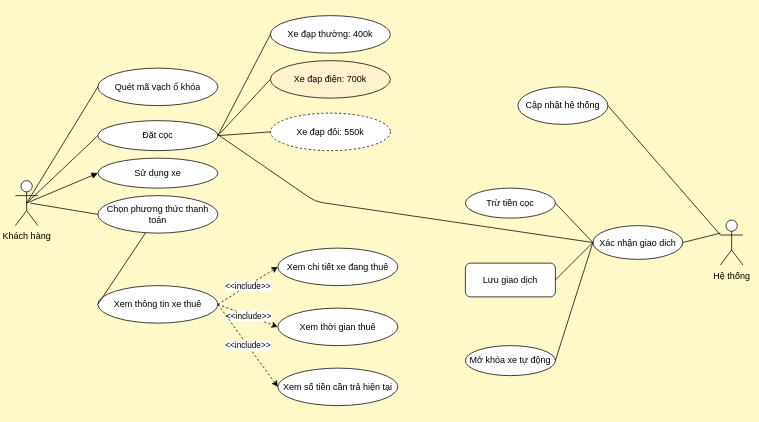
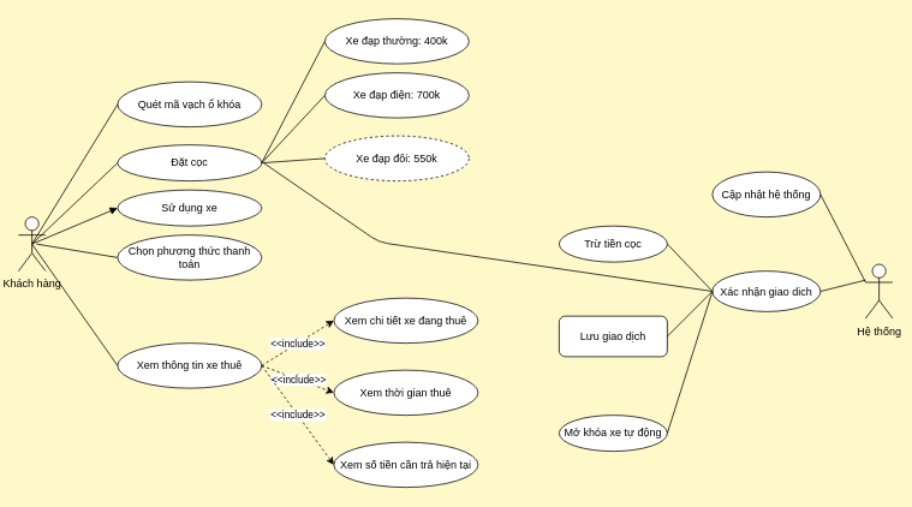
  <mxCell id="0" />
  <mxCell id="1" parent="0" />
  <mxCell id="2" value="Khách hàng" style="shape=umlActor;verticalLabelPosition=bottom;verticalAlign=top;html=1;outlineConnect=0;" parent="1" vertex="1"><mxGeometry x="20" y="240" width="30" height="60" as="geometry" /></mxCell>
  <mxCell id="3" value="Chọn phương thức thanh toán" style="ellipse;whiteSpace=wrap;html=1;" parent="1" vertex="1"><mxGeometry x="130" y="260" width="160" height="50" as="geometry" /></mxCell>
  <mxCell id="4" value="Sử dụng xe" style="ellipse;whiteSpace=wrap;html=1;" parent="1" vertex="1"><mxGeometry x="130" y="210" width="160" height="40" as="geometry" /></mxCell>
  <mxCell id="5" value="Quét mã vạch ổ khóa" style="ellipse;whiteSpace=wrap;html=1;" parent="1" vertex="1"><mxGeometry x="130" y="90" width="160" height="50" as="geometry" /></mxCell>
  <mxCell id="6" value="Đặt cọc" style="ellipse;whiteSpace=wrap;html=1;" parent="1" vertex="1"><mxGeometry x="130" y="160" width="160" height="40" as="geometry" /></mxCell>
  <mxCell id="7" value="Xem thông tin xe thuê" style="ellipse;whiteSpace=wrap;html=1;" parent="1" vertex="1"><mxGeometry x="130" y="380" width="160" height="50" as="geometry" /></mxCell>
  <mxCell id="8" value="Xem chi tiết xe đang thuê" style="ellipse;whiteSpace=wrap;html=1;" parent="1" vertex="1"><mxGeometry x="370" y="330" width="160" height="50" as="geometry" /></mxCell>
  <mxCell id="9" value="Xem thời gian thuê" style="ellipse;whiteSpace=wrap;html=1;" parent="1" vertex="1"><mxGeometry x="370" y="410" width="160" height="50" as="geometry" /></mxCell>
  <mxCell id="10" value="Xem số tiền cần trả hiện tại" style="ellipse;whiteSpace=wrap;html=1;" parent="1" vertex="1"><mxGeometry x="370" y="490" width="160" height="50" as="geometry" /></mxCell>
  <mxCell id="11" value="Xe đạp thường: 400k" style="ellipse;whiteSpace=wrap;html=1;" parent="1" vertex="1"><mxGeometry x="360" y="20" width="160" height="50" as="geometry" /></mxCell>
- <mxCell id="12" value="Xe đạp điện: 700k" style="ellipse;whiteSpace=wrap;html=1;fillColor=#fff2cc;" parent="1" vertex="1"><mxGeometry x="360" y="80" width="160" height="50" as="geometry" /></mxCell>
+ <mxCell id="12" value="Xe đạp điện: 700k" style="ellipse;whiteSpace=wrap;html=1;" parent="1" vertex="1"><mxGeometry x="360" y="80" width="160" height="50" as="geometry" /></mxCell>
  <mxCell id="13" value="Xe đạp đôi: 550k" style="ellipse;whiteSpace=wrap;html=1;dashed=1;" parent="1" vertex="1"><mxGeometry x="360" y="150" width="160" height="50" as="geometry" /></mxCell>
  <mxCell id="14" value="" style="endArrow=none;html=1;shadow=0;exitX=0.5;exitY=0.5;exitDx=0;exitDy=0;exitPerimeter=0;entryX=0;entryY=0.5;entryDx=0;entryDy=0;" edge="1" parent="1" source="2" target="5"><mxGeometry width="50" height="50" relative="1" as="geometry"><mxPoint x="400" y="370" as="sourcePoint" /><mxPoint x="450" y="320" as="targetPoint" /></mxGeometry></mxCell>
  <mxCell id="15" value="" style="endArrow=block;html=1;shadow=0;exitX=0.5;exitY=0.5;exitDx=0;exitDy=0;exitPerimeter=0;entryX=0;entryY=0.5;entryDx=0;entryDy=0;" edge="1" parent="1" source="2" target="4"><mxGeometry width="50" height="50" relative="1" as="geometry"><mxPoint x="400" y="370" as="sourcePoint" /><mxPoint x="450" y="320" as="targetPoint" /></mxGeometry></mxCell>
  <mxCell id="16" value="" style="endArrow=none;html=1;shadow=0;entryX=0;entryY=0.5;entryDx=0;entryDy=0;" edge="1" parent="1" target="3"><mxGeometry width="50" height="50" relative="1" as="geometry"><mxPoint x="40" y="270" as="sourcePoint" /><mxPoint x="450" y="320" as="targetPoint" /></mxGeometry></mxCell>
- <mxCell id="17" value="" style="endArrow=none;html=1;shadow=0;exitX=0;exitY=0.5;exitDx=0;exitDy=0;" edge="1" parent="1" source="7" target="3"><mxGeometry width="50" height="50" relative="1" as="geometry"><mxPoint x="400" y="370" as="sourcePoint" /><mxPoint x="50" y="220" as="targetPoint" /></mxGeometry></mxCell>
+ <mxCell id="17" value="" style="endArrow=none;html=1;shadow=0;exitX=0;exitY=0.5;exitDx=0;exitDy=0;entryX=0.5;entryY=0.5;entryDx=0;entryDy=0;entryPerimeter=0;" edge="1" parent="1" source="7" target="2"><mxGeometry width="50" height="50" relative="1" as="geometry"><mxPoint x="400" y="370" as="sourcePoint" /><mxPoint x="50" y="220" as="targetPoint" /></mxGeometry></mxCell>
  <mxCell id="18" value="" style="endArrow=none;html=1;shadow=0;exitX=0.5;exitY=0.5;exitDx=0;exitDy=0;entryX=0;entryY=0.5;entryDx=0;entryDy=0;exitPerimeter=0;" edge="1" parent="1" source="2" target="6"><mxGeometry width="50" height="50" relative="1" as="geometry"><mxPoint x="400" y="370" as="sourcePoint" /><mxPoint x="450" y="320" as="targetPoint" /></mxGeometry></mxCell>
  <mxCell id="19" value="Label" style="endArrow=classic;html=1;shadow=0;sketch=0;dashed=1;exitX=1;exitY=0.5;exitDx=0;exitDy=0;entryX=0;entryY=0.5;entryDx=0;entryDy=0;" edge="1" parent="1" source="7" target="9"><mxGeometry relative="1" as="geometry"><mxPoint x="320" y="30" as="sourcePoint" /><mxPoint x="520" as="targetPoint" y="-70" /></mxGeometry></mxCell>
  <mxCell id="20" value="&amp;lt;&amp;lt;include&amp;gt;&amp;gt;" style="edgeLabel;resizable=0;html=1;align=center;verticalAlign=middle;" connectable="0" vertex="1" parent="19"><mxGeometry relative="1" as="geometry" /></mxCell>
  <mxCell id="21" value="Label" style="endArrow=classic;html=1;shadow=0;sketch=0;dashed=1;exitX=1;exitY=0.5;exitDx=0;exitDy=0;entryX=0;entryY=0.5;entryDx=0;entryDy=0;" edge="1" parent="1" source="7" target="10"><mxGeometry relative="1" as="geometry"><mxPoint x="350" y="70" as="sourcePoint" /><mxPoint x="550" y="-30" as="targetPoint" /></mxGeometry></mxCell>
  <mxCell id="22" value="&amp;lt;&amp;lt;include&amp;gt;&amp;gt;" style="edgeLabel;resizable=0;html=1;align=center;verticalAlign=middle;" connectable="0" vertex="1" parent="21"><mxGeometry relative="1" as="geometry" /></mxCell>
  <mxCell id="23" value="Label" style="endArrow=classic;html=1;shadow=0;sketch=0;dashed=1;exitX=1;exitY=0.5;exitDx=0;exitDy=0;entryX=0;entryY=0.5;entryDx=0;entryDy=0;" edge="1" parent="1" source="7" target="8"><mxGeometry relative="1" as="geometry"><mxPoint x="240" y="20" as="sourcePoint" /><mxPoint x="440" y="-80" as="targetPoint" /><Array as="points" /></mxGeometry></mxCell>
  <mxCell id="24" value="&amp;lt;&amp;lt;include&amp;gt;&amp;gt;" style="edgeLabel;resizable=0;html=1;align=center;verticalAlign=middle;" connectable="0" vertex="1" parent="23"><mxGeometry relative="1" as="geometry" /></mxCell>
  <mxCell id="25" value="" style="endArrow=none;html=1;shadow=0;exitX=1;exitY=0.5;exitDx=0;exitDy=0;entryX=0;entryY=0.5;entryDx=0;entryDy=0;" edge="1" parent="1" source="6" target="11"><mxGeometry width="50" height="50" relative="1" as="geometry"><mxPoint x="400" y="270" as="sourcePoint" /><mxPoint x="450" y="220" as="targetPoint" /></mxGeometry></mxCell>
  <mxCell id="26" value="" style="endArrow=none;html=1;shadow=0;entryX=0;entryY=0.5;entryDx=0;entryDy=0;" edge="1" parent="1" target="12"><mxGeometry width="50" height="50" relative="1" as="geometry"><mxPoint x="290" y="180" as="sourcePoint" /><mxPoint x="340" y="120" as="targetPoint" /></mxGeometry></mxCell>
  <mxCell id="27" value="" style="endArrow=none;html=1;shadow=0;exitX=1;exitY=0.5;exitDx=0;exitDy=0;entryX=0;entryY=0.5;entryDx=0;entryDy=0;" edge="1" parent="1" source="6" target="13"><mxGeometry width="50" height="50" relative="1" as="geometry"><mxPoint x="400" y="270" as="sourcePoint" /><mxPoint x="450" y="220" as="targetPoint" /></mxGeometry></mxCell>
  <mxCell id="28" value="Hệ thống" style="shape=umlActor;verticalLabelPosition=bottom;verticalAlign=top;html=1;outlineConnect=0;" vertex="1" parent="1"><mxGeometry x="960" y="292.5" width="30" height="60" as="geometry" /></mxCell>
  <mxCell id="29" value="Xác nhận giao dich" style="ellipse;whiteSpace=wrap;html=1;" vertex="1" parent="1"><mxGeometry x="790" y="300" width="120" height="45" as="geometry" /></mxCell>
  <mxCell id="30" value="" style="endArrow=none;html=1;shadow=0;entryX=0;entryY=0.5;entryDx=0;entryDy=0;" edge="1" parent="1" target="29"><mxGeometry width="50" height="50" relative="1" as="geometry"><mxPoint x="292" y="180" as="sourcePoint" /><mxPoint x="450" y="320" as="targetPoint" /><Array as="points"><mxPoint x="420" y="268" /></Array></mxGeometry></mxCell>
  <mxCell id="31" value="Trừ tiền cọc" style="ellipse;whiteSpace=wrap;html=1;" vertex="1" parent="1"><mxGeometry x="620" y="250" width="120" height="40" as="geometry" /></mxCell>
  <mxCell id="32" value="Lưu giao dịch" style="whiteSpace=wrap;html=1;rounded=1;" vertex="1" parent="1"><mxGeometry x="620" y="350" width="120" height="45" as="geometry" /></mxCell>
  <mxCell id="33" value="Mở khóa xe tự động" style="ellipse;whiteSpace=wrap;html=1;" vertex="1" parent="1"><mxGeometry x="620" y="460" width="120" height="40" as="geometry" /></mxCell>
  <mxCell id="34" value="" style="endArrow=none;html=1;shadow=0;entryX=0;entryY=0.5;entryDx=0;entryDy=0;exitX=1;exitY=0.5;exitDx=0;exitDy=0;" edge="1" parent="1" source="32" target="29"><mxGeometry width="50" height="50" relative="1" as="geometry"><mxPoint x="400" y="370" as="sourcePoint" /><mxPoint x="450" y="320" as="targetPoint" /></mxGeometry></mxCell>
  <mxCell id="35" value="" style="endArrow=none;html=1;shadow=0;entryX=0;entryY=0.5;entryDx=0;entryDy=0;exitX=1;exitY=0.5;exitDx=0;exitDy=0;" edge="1" parent="1" source="31" target="29"><mxGeometry width="50" height="50" relative="1" as="geometry"><mxPoint x="400" y="370" as="sourcePoint" /><mxPoint x="450" y="320" as="targetPoint" /></mxGeometry></mxCell>
  <mxCell id="36" value="" style="endArrow=none;html=1;shadow=0;exitX=1;exitY=0.5;exitDx=0;exitDy=0;entryX=0;entryY=0.5;entryDx=0;entryDy=0;" edge="1" parent="1" source="33" target="29"><mxGeometry width="50" height="50" relative="1" as="geometry"><mxPoint x="400" y="370" as="sourcePoint" /><mxPoint x="450" y="320" as="targetPoint" /></mxGeometry></mxCell>
- <mxCell id="37" value="Cập nhật hệ thống" style="ellipse;whiteSpace=wrap;html=1;" vertex="1" parent="1"><mxGeometry x="690" y="115" width="120" height="50" as="geometry" /></mxCell>
+ <mxCell id="37" value="Cập nhật hệ thống" style="ellipse;whiteSpace=wrap;html=1;" vertex="1" parent="1"><mxGeometry x="790" y="190" width="120" height="50" as="geometry" /></mxCell>
  <mxCell id="38" value="" style="endArrow=none;html=1;shadow=0;entryX=1;entryY=0.5;entryDx=0;entryDy=0;exitX=0;exitY=0.333;exitDx=0;exitDy=0;exitPerimeter=0;" edge="1" parent="1" source="28" target="37"><mxGeometry width="50" height="50" relative="1" as="geometry"><mxPoint x="400" y="370" as="sourcePoint" /><mxPoint x="450" y="320" as="targetPoint" /></mxGeometry></mxCell>
  <mxCell id="39" value="" style="endArrow=none;html=1;shadow=0;exitX=1;exitY=0.5;exitDx=0;exitDy=0;" edge="1" parent="1" source="29"><mxGeometry width="50" height="50" relative="1" as="geometry"><mxPoint x="400" y="370" as="sourcePoint" /><mxPoint x="960" y="310" as="targetPoint" /></mxGeometry></mxCell>
